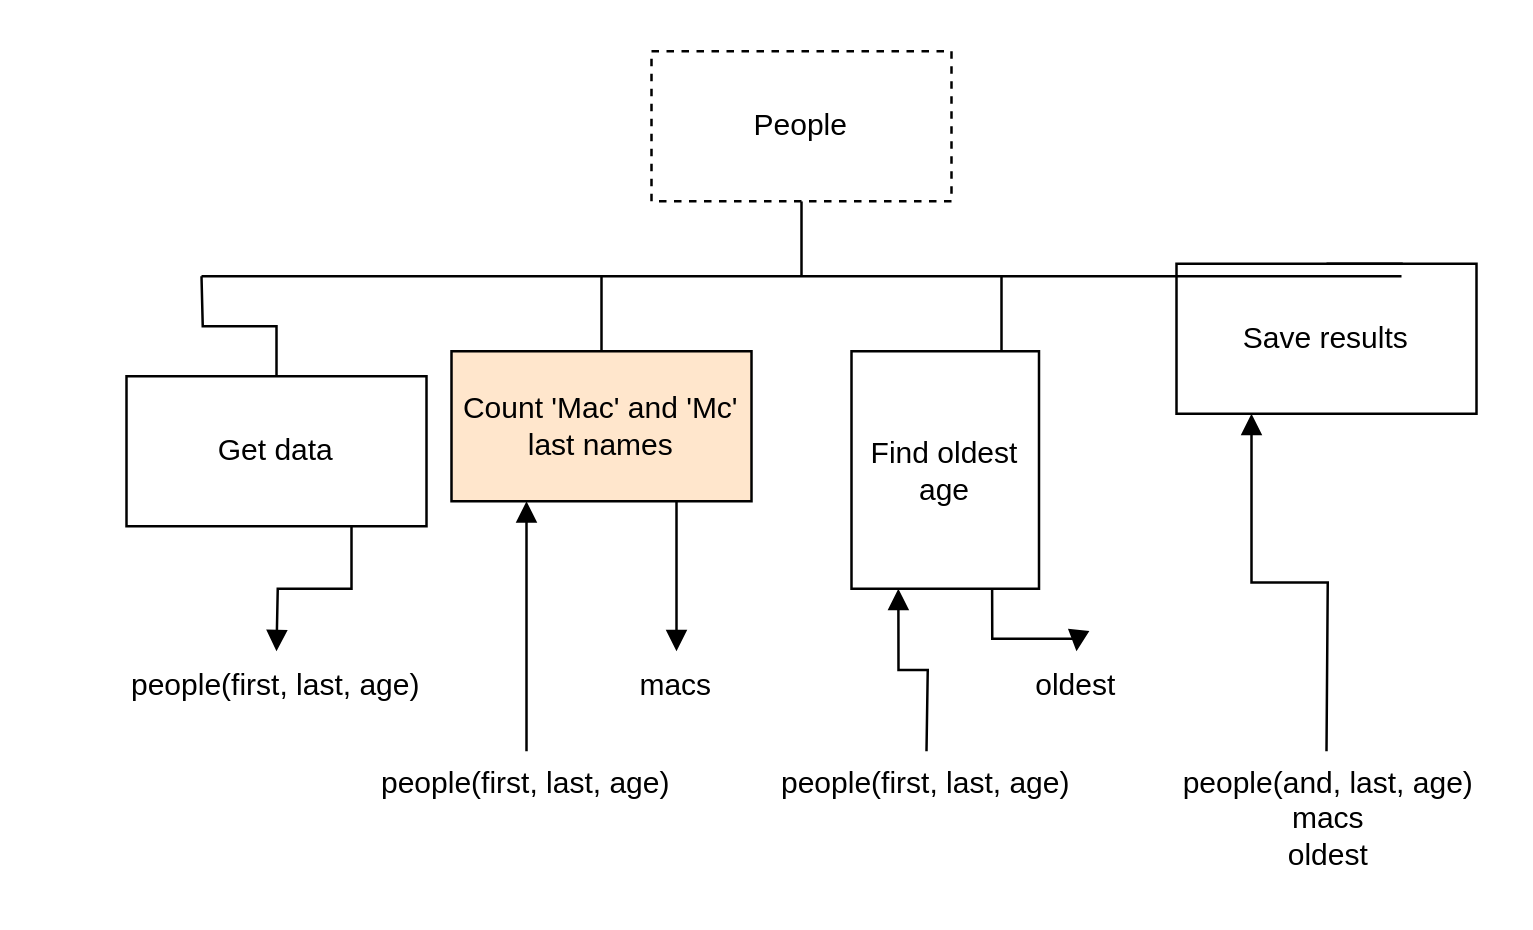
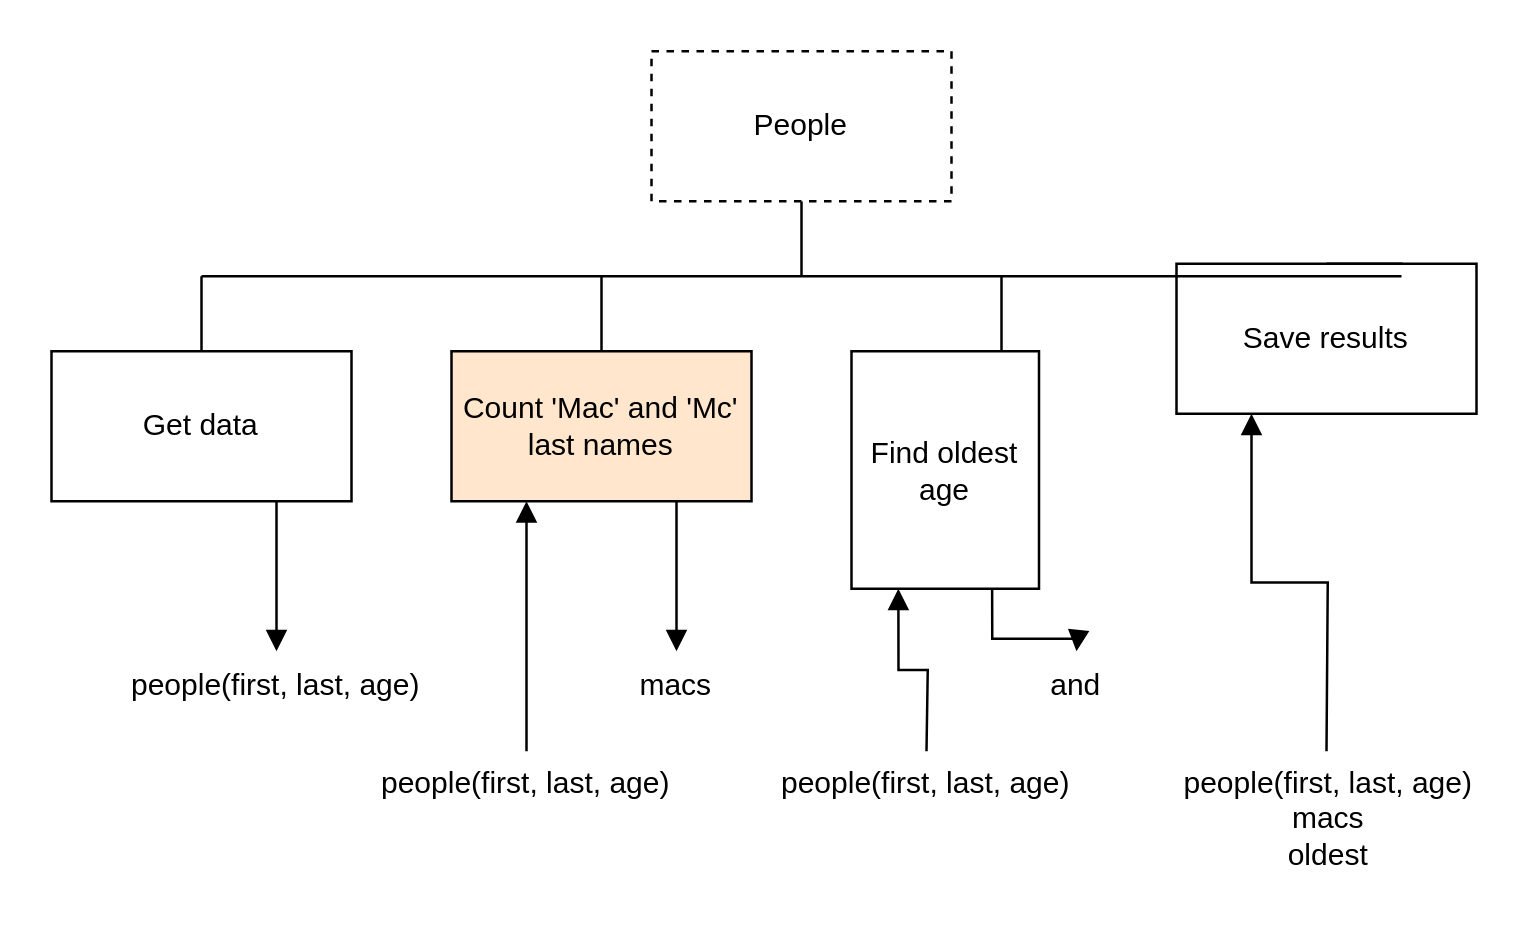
  <mxCell id="0" />
  <mxCell id="1" parent="0" />
  <mxCell id="2" style="edgeStyle=orthogonalEdgeStyle;shape=connector;rounded=0;orthogonalLoop=1;jettySize=auto;html=1;exitX=0.5;exitY=1;exitDx=0;exitDy=0;labelBackgroundColor=default;strokeColor=default;fontFamily=Helvetica;fontSize=11;fontColor=default;startArrow=none;startFill=0;endArrow=none;endFill=0;" edge="1" parent="1" source="3"><mxGeometry relative="1" as="geometry"><mxPoint x="320" y="110" as="targetPoint" /></mxGeometry></mxCell>
  <mxCell id="3" value="People" style="rounded=0;whiteSpace=wrap;html=1;dashed=1;" vertex="1" parent="1"><mxGeometry x="260" y="20" width="120" height="60" as="geometry" /></mxCell>
  <mxCell id="4" style="edgeStyle=orthogonalEdgeStyle;rounded=0;orthogonalLoop=1;jettySize=auto;html=1;exitX=0.75;exitY=1;exitDx=0;exitDy=0;endArrow=block;endFill=1;" edge="1" parent="1" source="6"><mxGeometry relative="1" as="geometry"><mxPoint x="110" y="260" as="targetPoint" /></mxGeometry></mxCell>
  <mxCell id="5" style="edgeStyle=orthogonalEdgeStyle;shape=connector;rounded=0;orthogonalLoop=1;jettySize=auto;html=1;exitX=0.5;exitY=0;exitDx=0;exitDy=0;labelBackgroundColor=default;strokeColor=default;fontFamily=Helvetica;fontSize=11;fontColor=default;startArrow=none;startFill=0;endArrow=none;endFill=0;" edge="1" parent="1" source="6"><mxGeometry relative="1" as="geometry"><mxPoint x="80" y="110" as="targetPoint" /></mxGeometry></mxCell>
- <mxCell id="6" value="Get data" style="rounded=0;whiteSpace=wrap;html=1;" vertex="1" parent="1"><mxGeometry x="50" y="150" width="120" height="60" as="geometry" /></mxCell>
+ <mxCell id="6" value="Get data" style="rounded=0;whiteSpace=wrap;html=1;" vertex="1" parent="1"><mxGeometry x="20" y="140" width="120" height="60" as="geometry" /></mxCell>
  <mxCell id="7" value="people(first, last, age)" style="text;html=1;strokeColor=none;fillColor=none;align=center;verticalAlign=top;whiteSpace=wrap;rounded=0;" vertex="1" parent="1"><mxGeometry x="50" y="260" width="120" height="30" as="geometry" /></mxCell>
  <mxCell id="8" style="edgeStyle=orthogonalEdgeStyle;rounded=0;orthogonalLoop=1;jettySize=auto;html=1;exitX=0.75;exitY=1;exitDx=0;exitDy=0;endArrow=block;endFill=1;" edge="1" parent="1" source="11"><mxGeometry relative="1" as="geometry"><mxPoint x="270" y="260" as="targetPoint" /></mxGeometry></mxCell>
  <mxCell id="9" style="edgeStyle=orthogonalEdgeStyle;rounded=0;orthogonalLoop=1;jettySize=auto;html=1;exitX=0.25;exitY=1;exitDx=0;exitDy=0;endArrow=none;endFill=0;startArrow=block;startFill=1;" edge="1" parent="1" source="11"><mxGeometry relative="1" as="geometry"><mxPoint x="210" y="300" as="targetPoint" /></mxGeometry></mxCell>
  <mxCell id="10" style="edgeStyle=orthogonalEdgeStyle;shape=connector;rounded=0;orthogonalLoop=1;jettySize=auto;html=1;exitX=0.5;exitY=0;exitDx=0;exitDy=0;labelBackgroundColor=default;strokeColor=default;fontFamily=Helvetica;fontSize=11;fontColor=default;startArrow=none;startFill=0;endArrow=none;endFill=0;" edge="1" parent="1" source="11"><mxGeometry relative="1" as="geometry"><mxPoint x="240" y="110" as="targetPoint" /></mxGeometry></mxCell>
  <mxCell id="11" value="Count 'Mac' and 'Mc'&lt;br&gt;last names" style="rounded=0;whiteSpace=wrap;html=1;fillColor=#ffe6cc;" vertex="1" parent="1"><mxGeometry x="180" y="140" width="120" height="60" as="geometry" /></mxCell>
  <mxCell id="12" value="people(first, last, age)" style="text;html=1;strokeColor=none;fillColor=none;align=center;verticalAlign=top;whiteSpace=wrap;rounded=0;" vertex="1" parent="1"><mxGeometry x="150" y="299" width="120" height="30" as="geometry" /></mxCell>
  <mxCell id="13" value="macs" style="text;html=1;strokeColor=none;fillColor=none;align=center;verticalAlign=top;whiteSpace=wrap;rounded=0;" vertex="1" parent="1"><mxGeometry x="240" y="260" width="60" height="30" as="geometry" /></mxCell>
  <mxCell id="14" style="edgeStyle=orthogonalEdgeStyle;rounded=0;orthogonalLoop=1;jettySize=auto;html=1;exitX=0.25;exitY=1;exitDx=0;exitDy=0;startArrow=block;startFill=1;endArrow=none;endFill=0;" edge="1" parent="1" source="17"><mxGeometry relative="1" as="geometry"><mxPoint x="370" y="300" as="targetPoint" /></mxGeometry></mxCell>
  <mxCell id="15" style="edgeStyle=orthogonalEdgeStyle;rounded=0;orthogonalLoop=1;jettySize=auto;html=1;exitX=0.75;exitY=1;exitDx=0;exitDy=0;startArrow=none;startFill=0;endArrow=block;endFill=1;" edge="1" parent="1" source="17"><mxGeometry relative="1" as="geometry"><mxPoint x="430" y="260" as="targetPoint" /></mxGeometry></mxCell>
  <mxCell id="16" style="edgeStyle=orthogonalEdgeStyle;shape=connector;rounded=0;orthogonalLoop=1;jettySize=auto;html=1;exitX=0.5;exitY=0;exitDx=0;exitDy=0;labelBackgroundColor=default;strokeColor=default;fontFamily=Helvetica;fontSize=11;fontColor=default;startArrow=none;startFill=0;endArrow=none;endFill=0;" edge="1" parent="1" source="17"><mxGeometry relative="1" as="geometry"><mxPoint x="400" y="110" as="targetPoint" /></mxGeometry></mxCell>
  <mxCell id="17" value="Find oldest age" style="rounded=0;whiteSpace=wrap;html=1;" vertex="1" parent="1"><mxGeometry x="340" y="140" width="75" height="95" as="geometry" /></mxCell>
  <mxCell id="18" value="people(first, last, age)" style="text;html=1;strokeColor=none;fillColor=none;align=center;verticalAlign=top;whiteSpace=wrap;rounded=0;" vertex="1" parent="1"><mxGeometry x="310" y="299" width="120" height="30" as="geometry" /></mxCell>
- <mxCell id="19" value="oldest" style="text;html=1;strokeColor=none;fillColor=none;align=center;verticalAlign=top;whiteSpace=wrap;rounded=0;" vertex="1" parent="1"><mxGeometry x="400" y="260" width="60" height="30" as="geometry" /></mxCell>
+ <mxCell id="19" value="and" style="text;html=1;strokeColor=none;fillColor=none;align=center;verticalAlign=top;whiteSpace=wrap;rounded=0;" vertex="1" parent="1"><mxGeometry x="400" y="260" width="60" height="30" as="geometry" /></mxCell>
  <mxCell id="20" style="edgeStyle=orthogonalEdgeStyle;rounded=0;orthogonalLoop=1;jettySize=auto;html=1;exitX=0.25;exitY=1;exitDx=0;exitDy=0;startArrow=block;startFill=1;endArrow=none;endFill=0;" edge="1" parent="1" source="22"><mxGeometry relative="1" as="geometry"><mxPoint x="530" y="300" as="targetPoint" /></mxGeometry></mxCell>
  <mxCell id="21" style="edgeStyle=orthogonalEdgeStyle;rounded=0;orthogonalLoop=1;jettySize=auto;html=1;exitX=0.5;exitY=0;exitDx=0;exitDy=0;startArrow=none;startFill=0;endArrow=none;endFill=0;" edge="1" parent="1" source="22"><mxGeometry relative="1" as="geometry"><mxPoint x="560" y="110" as="targetPoint" /></mxGeometry></mxCell>
  <mxCell id="22" value="Save results" style="rounded=0;whiteSpace=wrap;html=1;" vertex="1" parent="1"><mxGeometry x="470" y="105" width="120" height="60" as="geometry" /></mxCell>
- <mxCell id="23" value="people(and, last, age)&lt;br&gt;macs&lt;br&gt;oldest" style="text;html=1;strokeColor=none;fillColor=none;align=center;verticalAlign=top;whiteSpace=wrap;rounded=0;" vertex="1" parent="1"><mxGeometry x="471" y="299" width="120" height="51" as="geometry" /></mxCell>
+ <mxCell id="23" value="people(first, last, age)&lt;br&gt;macs&lt;br&gt;oldest" style="text;html=1;strokeColor=none;fillColor=none;align=center;verticalAlign=top;whiteSpace=wrap;rounded=0;" vertex="1" parent="1"><mxGeometry x="471" y="299" width="120" height="51" as="geometry" /></mxCell>
  <mxCell id="24" value="" style="endArrow=none;html=1;rounded=0;" edge="1" parent="1"><mxGeometry width="50" height="50" relative="1" as="geometry"><mxPoint x="80" y="110" as="sourcePoint" /><mxPoint x="560" y="110" as="targetPoint" /></mxGeometry></mxCell>
